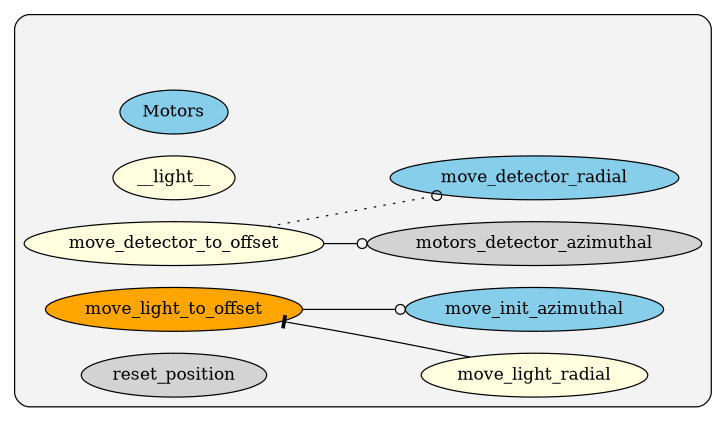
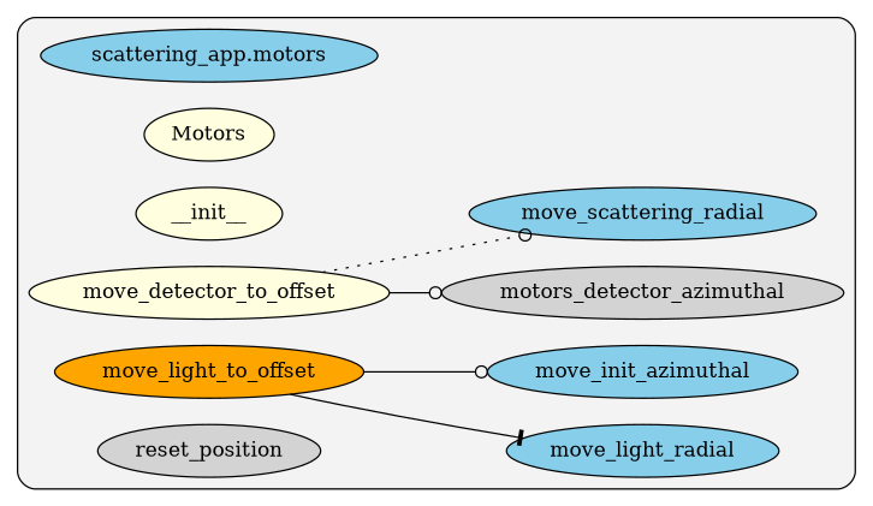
  digraph {
    rankdir=LR
    node [fillcolor=skyblue fontcolor="#000000" group=0 style=filled]
    edge [arrowhead=odot color="#000000" style=solid]
-   n2 [label=Motors]
-   n3 [fillcolor=lightyellow label=__light__]
+   n1 [label="scattering_app.motors"]
+   n2 [fillcolor=lightyellow label=Motors]
+   n3 [fillcolor=lightyellow label=__init__]
    n4 [fillcolor=lightgrey label=motors_detector_azimuthal]
-   n5 [label=move_detector_radial]
+   n5 [label=move_scattering_radial]
    n6 [fillcolor=lightyellow label=move_detector_to_offset]
    n7 [label=move_init_azimuthal]
-   n8 [fillcolor=lightyellow label=move_light_radial]
+   n8 [label=move_light_radial]
    n9 [fillcolor=orange label=move_light_to_offset]
    n10 [fillcolor=lightgrey label=reset_position]
    subgraph cluster_1 {
      fillcolor="#80808018"
      style="filled,rounded"
+     n1
      n2
      n3
      n4
      n5
      n6
      n7
      n8
      n9
      n10
    }
    n6 -> n4
    n6 -> n5 [style=dotted]
    n9 -> n7
-   n8 -> n9 [arrowhead=tee]
+   n9 -> n8 [arrowhead=tee]
  }
